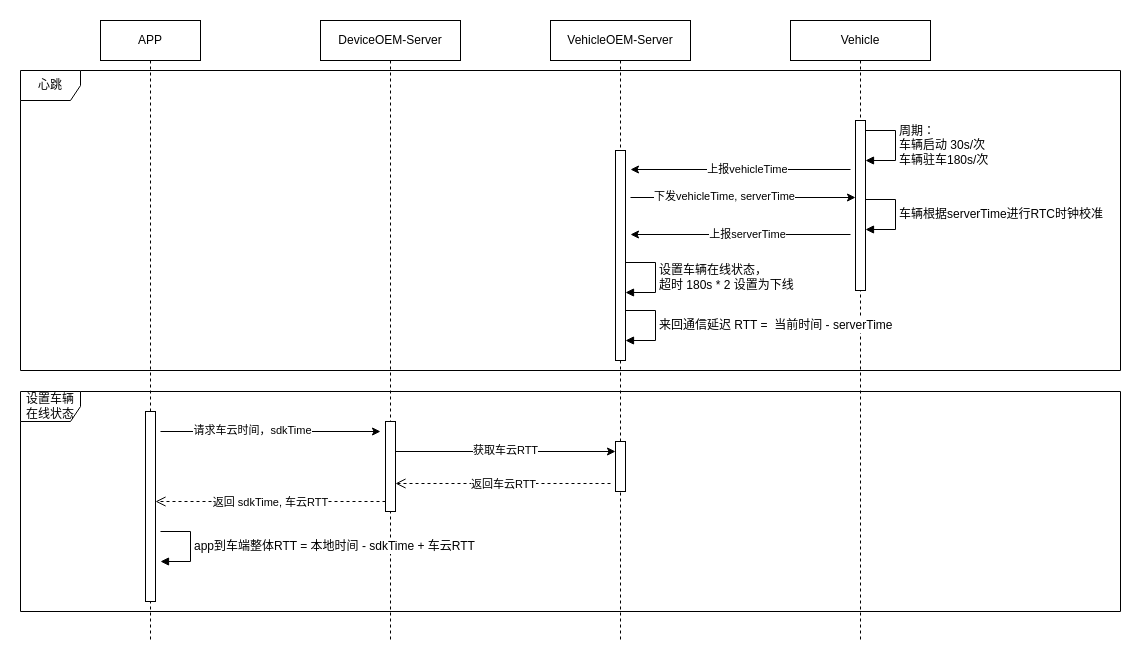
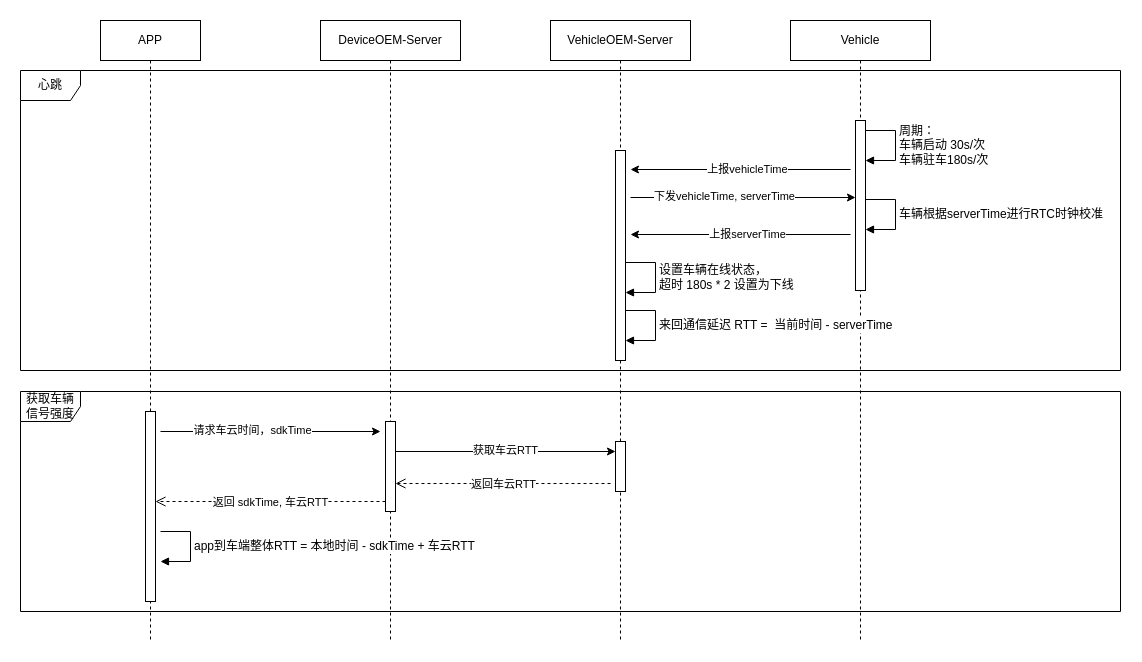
  <mxCell id="0" />
  <mxCell id="1" parent="0" />
  <mxCell id="2" value="APP" style="shape=umlLifeline;perimeter=lifelinePerimeter;whiteSpace=wrap;html=1;container=0;dropTarget=0;collapsible=0;recursiveResize=0;outlineConnect=0;portConstraint=eastwest;newEdgeStyle={&quot;edgeStyle&quot;:&quot;elbowEdgeStyle&quot;,&quot;elbow&quot;:&quot;vertical&quot;,&quot;curved&quot;:0,&quot;rounded&quot;:0};" parent="1" vertex="1"><mxGeometry x="100" y="20" width="100" height="620" as="geometry" /></mxCell>
  <mxCell id="3" value="" style="html=1;points=[];perimeter=orthogonalPerimeter;outlineConnect=0;targetShapes=umlLifeline;portConstraint=eastwest;newEdgeStyle={&quot;edgeStyle&quot;:&quot;elbowEdgeStyle&quot;,&quot;elbow&quot;:&quot;vertical&quot;,&quot;curved&quot;:0,&quot;rounded&quot;:0};" parent="2" vertex="1"><mxGeometry x="45" y="391" width="10" height="190" as="geometry" /></mxCell>
  <mxCell id="4" value="DeviceOEM-Server" style="shape=umlLifeline;perimeter=lifelinePerimeter;whiteSpace=wrap;html=1;container=0;dropTarget=0;collapsible=0;recursiveResize=0;outlineConnect=0;portConstraint=eastwest;newEdgeStyle={&quot;edgeStyle&quot;:&quot;elbowEdgeStyle&quot;,&quot;elbow&quot;:&quot;vertical&quot;,&quot;curved&quot;:0,&quot;rounded&quot;:0};" parent="1" vertex="1"><mxGeometry x="320" y="20" width="140" height="620" as="geometry" /></mxCell>
  <mxCell id="5" value="" style="html=1;points=[];perimeter=orthogonalPerimeter;outlineConnect=0;targetShapes=umlLifeline;portConstraint=eastwest;newEdgeStyle={&quot;edgeStyle&quot;:&quot;elbowEdgeStyle&quot;,&quot;elbow&quot;:&quot;vertical&quot;,&quot;curved&quot;:0,&quot;rounded&quot;:0};" parent="4" vertex="1"><mxGeometry x="65" y="401" width="10" height="90" as="geometry" /></mxCell>
  <mxCell id="6" value="" style="endArrow=classic;html=1;rounded=0;" parent="4" target="9" edge="1"><mxGeometry width="50" height="50" relative="1" as="geometry"><mxPoint x="75" y="431" as="sourcePoint" /><mxPoint x="285" y="431" as="targetPoint" /></mxGeometry></mxCell>
  <mxCell id="7" value="获取车云RTT" style="edgeLabel;html=1;align=center;verticalAlign=middle;resizable=0;points=[];" parent="6" vertex="1" connectable="0"><mxGeometry x="-0.17" y="2" relative="1" as="geometry"><mxPoint x="18" as="offset" /></mxGeometry></mxCell>
  <mxCell id="8" value="VehicleOEM-Server" style="shape=umlLifeline;perimeter=lifelinePerimeter;whiteSpace=wrap;html=1;container=0;dropTarget=0;collapsible=0;recursiveResize=0;outlineConnect=0;portConstraint=eastwest;newEdgeStyle={&quot;edgeStyle&quot;:&quot;elbowEdgeStyle&quot;,&quot;elbow&quot;:&quot;vertical&quot;,&quot;curved&quot;:0,&quot;rounded&quot;:0};" parent="1" vertex="1"><mxGeometry x="550" y="20" width="140" height="620" as="geometry" /></mxCell>
  <mxCell id="9" value="" style="html=1;points=[];perimeter=orthogonalPerimeter;outlineConnect=0;targetShapes=umlLifeline;portConstraint=eastwest;newEdgeStyle={&quot;edgeStyle&quot;:&quot;elbowEdgeStyle&quot;,&quot;elbow&quot;:&quot;vertical&quot;,&quot;curved&quot;:0,&quot;rounded&quot;:0};" parent="8" vertex="1"><mxGeometry x="65" y="421" width="10" height="50" as="geometry" /></mxCell>
  <mxCell id="10" value="Vehicle" style="shape=umlLifeline;perimeter=lifelinePerimeter;whiteSpace=wrap;html=1;container=0;dropTarget=0;collapsible=0;recursiveResize=0;outlineConnect=0;portConstraint=eastwest;newEdgeStyle={&quot;edgeStyle&quot;:&quot;elbowEdgeStyle&quot;,&quot;elbow&quot;:&quot;vertical&quot;,&quot;curved&quot;:0,&quot;rounded&quot;:0};" parent="1" vertex="1"><mxGeometry x="790" y="20" width="140" height="620" as="geometry" /></mxCell>
  <mxCell id="11" value="" style="endArrow=classic;html=1;rounded=0;" parent="1" edge="1"><mxGeometry width="50" height="50" relative="1" as="geometry"><mxPoint x="850" y="169" as="sourcePoint" /><mxPoint x="630" y="169" as="targetPoint" /></mxGeometry></mxCell>
  <mxCell id="12" value="上报vehicleTime" style="edgeLabel;html=1;align=center;verticalAlign=middle;resizable=0;points=[];" parent="11" vertex="1" connectable="0"><mxGeometry x="-0.17" y="2" relative="1" as="geometry"><mxPoint x="-13" y="-3" as="offset" /></mxGeometry></mxCell>
  <mxCell id="13" value="&lt;div&gt;周期：&lt;/div&gt;&lt;div&gt;车辆启动 30s/次&lt;/div&gt;&lt;div&gt;车辆驻车180s/次&lt;/div&gt;" style="html=1;align=left;spacingLeft=2;endArrow=block;rounded=0;edgeStyle=orthogonalEdgeStyle;curved=0;rounded=0;fontFamily=Helvetica;fontSize=12;fontColor=default;" parent="1" edge="1"><mxGeometry relative="1" as="geometry"><mxPoint x="865" y="130" as="sourcePoint" /><Array as="points"><mxPoint x="895" y="130" /><mxPoint x="895" y="160" /></Array><mxPoint x="865" y="160" as="targetPoint" /></mxGeometry></mxCell>
  <mxCell id="14" value="心跳" style="shape=umlFrame;whiteSpace=wrap;html=1;pointerEvents=0;sketch=0;strokeColor=default;align=center;verticalAlign=middle;fontFamily=Helvetica;fontSize=12;fontColor=default;fillColor=default;" parent="1" vertex="1"><mxGeometry x="20" y="70" width="1100" height="300" as="geometry" /></mxCell>
  <mxCell id="15" value="" style="endArrow=classic;html=1;rounded=0;" parent="1" edge="1"><mxGeometry width="50" height="50" relative="1" as="geometry"><mxPoint x="630" y="197" as="sourcePoint" /><mxPoint x="855" y="197" as="targetPoint" /></mxGeometry></mxCell>
  <mxCell id="16" value="下发vehicleTime, serverTime" style="edgeLabel;html=1;align=center;verticalAlign=middle;resizable=0;points=[];" parent="15" vertex="1" connectable="0"><mxGeometry x="-0.17" y="2" relative="1" as="geometry"><mxPoint as="offset" /></mxGeometry></mxCell>
- <mxCell id="17" value="设置车辆在线状态" style="shape=umlFrame;whiteSpace=wrap;html=1;pointerEvents=0;sketch=0;strokeColor=default;align=center;verticalAlign=middle;fontFamily=Helvetica;fontSize=12;fontColor=default;fillColor=default;" parent="1" vertex="1"><mxGeometry x="20" y="391" width="1100" height="220" as="geometry" /></mxCell>
+ <mxCell id="17" value="获取车辆信号强度" style="shape=umlFrame;whiteSpace=wrap;html=1;pointerEvents=0;sketch=0;strokeColor=default;align=center;verticalAlign=middle;fontFamily=Helvetica;fontSize=12;fontColor=default;fillColor=default;" parent="1" vertex="1"><mxGeometry x="20" y="391" width="1100" height="220" as="geometry" /></mxCell>
  <mxCell id="18" value="返回 sdkTime, 车云RTT" style="html=1;verticalAlign=bottom;endArrow=open;dashed=1;endSize=8;edgeStyle=elbowEdgeStyle;elbow=vertical;curved=0;rounded=0;" parent="1" edge="1"><mxGeometry y="10" relative="1" as="geometry"><mxPoint x="155" y="501" as="targetPoint" /><Array as="points" /><mxPoint x="385" y="501" as="sourcePoint" /><mxPoint as="offset" /></mxGeometry></mxCell>
  <mxCell id="19" value="" style="html=1;points=[];perimeter=orthogonalPerimeter;outlineConnect=0;targetShapes=umlLifeline;portConstraint=eastwest;newEdgeStyle={&quot;edgeStyle&quot;:&quot;elbowEdgeStyle&quot;,&quot;elbow&quot;:&quot;vertical&quot;,&quot;curved&quot;:0,&quot;rounded&quot;:0};" parent="1" vertex="1"><mxGeometry x="615" y="150" width="10" height="210" as="geometry" /></mxCell>
  <mxCell id="20" value="" style="html=1;points=[];perimeter=orthogonalPerimeter;outlineConnect=0;targetShapes=umlLifeline;portConstraint=eastwest;newEdgeStyle={&quot;edgeStyle&quot;:&quot;elbowEdgeStyle&quot;,&quot;elbow&quot;:&quot;vertical&quot;,&quot;curved&quot;:0,&quot;rounded&quot;:0};" parent="1" vertex="1"><mxGeometry x="855" y="120" width="10" height="170" as="geometry" /></mxCell>
  <mxCell id="21" value="" style="endArrow=classic;html=1;rounded=0;" parent="1" edge="1"><mxGeometry width="50" height="50" relative="1" as="geometry"><mxPoint x="850" y="234" as="sourcePoint" /><mxPoint x="630" y="234" as="targetPoint" /></mxGeometry></mxCell>
  <mxCell id="22" value="上报serverTime" style="edgeLabel;html=1;align=center;verticalAlign=middle;resizable=0;points=[];" parent="21" vertex="1" connectable="0"><mxGeometry x="-0.17" y="2" relative="1" as="geometry"><mxPoint x="-13" y="-3" as="offset" /></mxGeometry></mxCell>
  <mxCell id="23" value="车辆根据serverTime进行RTC时钟校准" style="html=1;align=left;spacingLeft=2;endArrow=block;rounded=0;edgeStyle=orthogonalEdgeStyle;curved=0;rounded=0;fontFamily=Helvetica;fontSize=12;fontColor=default;" parent="1" edge="1"><mxGeometry relative="1" as="geometry"><mxPoint x="865" y="199" as="sourcePoint" /><Array as="points"><mxPoint x="895" y="199" /><mxPoint x="895" y="229" /></Array><mxPoint x="865" y="229" as="targetPoint" /></mxGeometry></mxCell>
  <mxCell id="24" value="来回通信延迟 RTT =&amp;nbsp; 当前时间 - serverTime" style="html=1;align=left;spacingLeft=2;endArrow=block;rounded=0;edgeStyle=orthogonalEdgeStyle;curved=0;rounded=0;fontFamily=Helvetica;fontSize=12;fontColor=default;" parent="1" edge="1"><mxGeometry relative="1" as="geometry"><mxPoint x="625" y="310" as="sourcePoint" /><Array as="points"><mxPoint x="655" y="310" /><mxPoint x="655" y="340" /></Array><mxPoint x="625" y="340" as="targetPoint" /><mxPoint as="offset" /></mxGeometry></mxCell>
  <mxCell id="25" value="" style="endArrow=classic;html=1;rounded=0;" parent="1" edge="1"><mxGeometry width="50" height="50" relative="1" as="geometry"><mxPoint x="160" y="431" as="sourcePoint" /><mxPoint x="380" y="431" as="targetPoint" /></mxGeometry></mxCell>
  <mxCell id="26" value="请求车云时间，sdkTime" style="edgeLabel;html=1;align=center;verticalAlign=middle;resizable=0;points=[];" parent="25" vertex="1" connectable="0"><mxGeometry x="-0.17" y="2" relative="1" as="geometry"><mxPoint as="offset" /></mxGeometry></mxCell>
  <mxCell id="27" value="返回车云RTT" style="html=1;verticalAlign=bottom;endArrow=open;dashed=1;endSize=8;edgeStyle=elbowEdgeStyle;elbow=vertical;curved=0;rounded=0;" parent="1" edge="1"><mxGeometry x="-0.005" y="10" relative="1" as="geometry"><mxPoint x="395" y="483" as="targetPoint" /><Array as="points" /><mxPoint x="610" y="483" as="sourcePoint" /><mxPoint as="offset" /></mxGeometry></mxCell>
  <mxCell id="28" value="设置车辆在线状态，&lt;div&gt;超时 180s * 2 设置为下线&lt;/div&gt;" style="html=1;align=left;spacingLeft=2;endArrow=block;rounded=0;edgeStyle=orthogonalEdgeStyle;curved=0;rounded=0;fontFamily=Helvetica;fontSize=12;fontColor=default;" parent="1" edge="1"><mxGeometry relative="1" as="geometry"><mxPoint x="625" y="262" as="sourcePoint" /><Array as="points"><mxPoint x="655" y="262" /><mxPoint x="655" y="292" /></Array><mxPoint x="625" y="292" as="targetPoint" /><mxPoint as="offset" /></mxGeometry></mxCell>
  <mxCell id="29" value="app到车端整体RTT = 本地时间 - sdkTime + 车云RTT" style="html=1;align=left;spacingLeft=2;endArrow=block;rounded=0;edgeStyle=orthogonalEdgeStyle;curved=0;rounded=0;fontFamily=Helvetica;fontSize=12;fontColor=default;" parent="1" edge="1"><mxGeometry relative="1" as="geometry"><mxPoint x="160" y="531" as="sourcePoint" /><Array as="points"><mxPoint x="190" y="531" /><mxPoint x="190" y="561" /></Array><mxPoint x="160" y="561" as="targetPoint" /><mxPoint as="offset" /></mxGeometry></mxCell>
